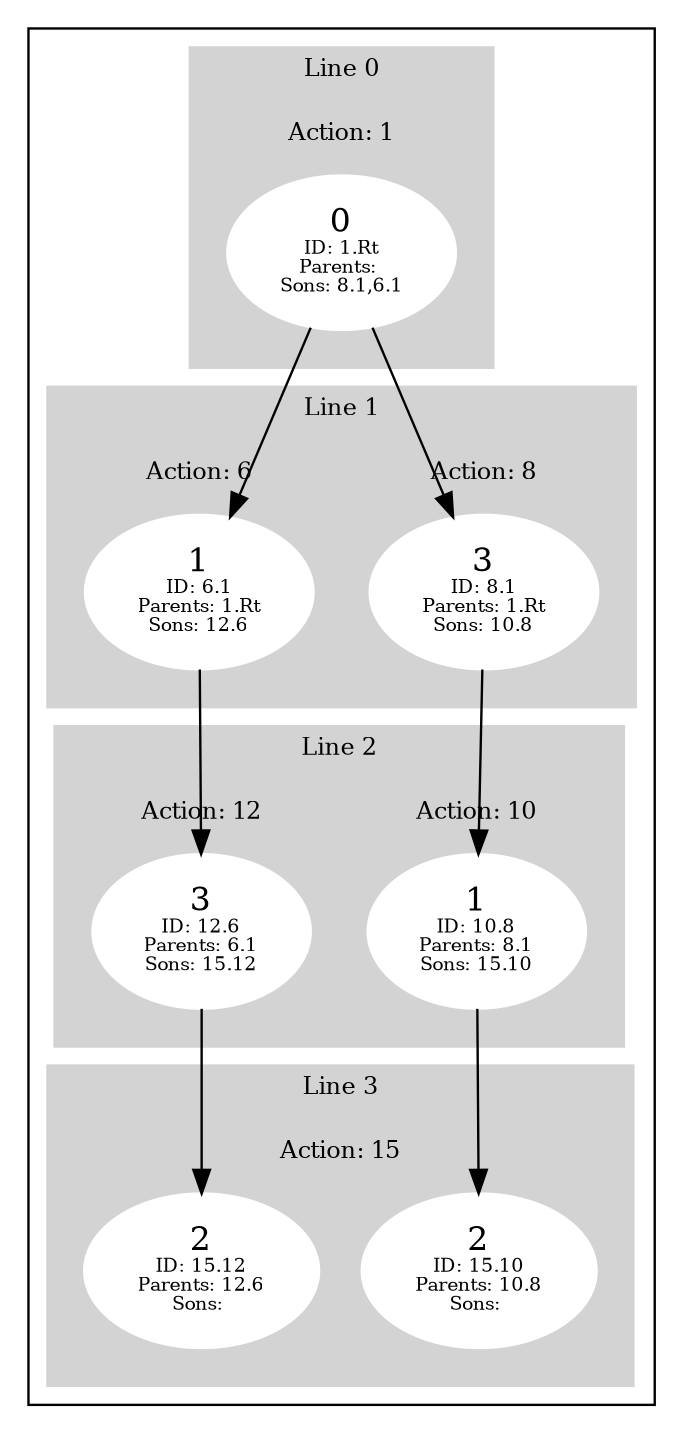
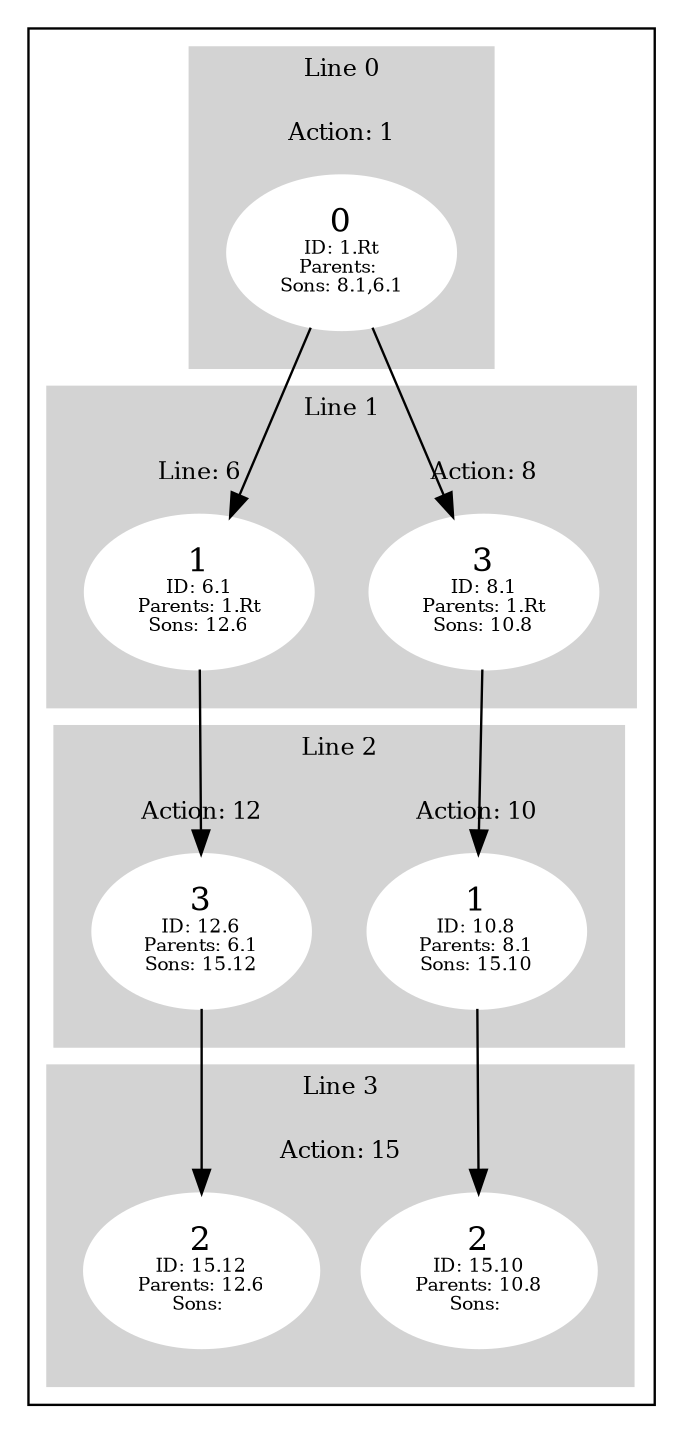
  digraph {
    node [color=white style=filled]
    n1 [label=<2<BR /><FONT POINT-SIZE="8">ID: 15.10</FONT><BR /><FONT POINT-SIZE="8">Parents: 10.8</FONT><BR /><FONT POINT-SIZE="8">Sons: </FONT>>]
    n2 [label=<2<BR /><FONT POINT-SIZE="8">ID: 15.12</FONT><BR /><FONT POINT-SIZE="8">Parents: 12.6</FONT><BR /><FONT POINT-SIZE="8">Sons: </FONT>>]
    n3 [label=<0<BR /><FONT POINT-SIZE="8">ID: 1.Rt</FONT><BR /><FONT POINT-SIZE="8">Parents: </FONT><BR /><FONT POINT-SIZE="8">Sons: 8.1,6.1</FONT>>]
    n4 [label=<3<BR /><FONT POINT-SIZE="8">ID: 12.6</FONT><BR /><FONT POINT-SIZE="8">Parents: 6.1</FONT><BR /><FONT POINT-SIZE="8">Sons: 15.12</FONT>>]
    n5 [label=<1<BR /><FONT POINT-SIZE="8">ID: 10.8</FONT><BR /><FONT POINT-SIZE="8">Parents: 8.1</FONT><BR /><FONT POINT-SIZE="8">Sons: 15.10</FONT>>]
    n6 [label=<3<BR /><FONT POINT-SIZE="8">ID: 8.1</FONT><BR /><FONT POINT-SIZE="8">Parents: 1.Rt</FONT><BR /><FONT POINT-SIZE="8">Sons: 10.8</FONT>>]
    n7 [label=<1<BR /><FONT POINT-SIZE="8">ID: 6.1</FONT><BR /><FONT POINT-SIZE="8">Parents: 1.Rt</FONT><BR /><FONT POINT-SIZE="8">Sons: 12.6</FONT>>]
    subgraph cluster_1 {
      subgraph cluster_2 {
        color=lightgrey
        fontsize=10
        label="Line 3"
        style=filled
        subgraph cluster_3 {
          color=lightgrey
          fontsize=10
          label="Action: 15"
          style=filled
          n1
          n2
        }
      }
      subgraph cluster_4 {
        color=lightgrey
        fontsize=10
        label="Line 0"
        style=filled
        subgraph cluster_5 {
          color=lightgrey
          fontsize=10
          label="Action: 1"
          style=filled
          n3
        }
      }
      subgraph cluster_6 {
        color=lightgrey
        fontsize=10
        label="Line 2"
        style=filled
        subgraph cluster_7 {
          color=lightgrey
          fontsize=10
          label="Action: 12"
          style=filled
          n4
        }
        subgraph cluster_8 {
          color=lightgrey
          fontsize=10
          label="Action: 10"
          style=filled
          n5
        }
      }
      subgraph cluster_9 {
        color=lightgrey
        fontsize=10
        label="Line 1"
        style=filled
        subgraph cluster_10 {
          color=lightgrey
          fontsize=10
          label="Action: 8"
          style=filled
          n6
        }
        subgraph cluster_11 {
          color=lightgrey
          fontsize=10
-         label="Action: 6"
+         label="Line: 6"
          style=filled
          n7
        }
      }
    }
    n3 -> n6
    n3 -> n7
    n4 -> n2
    n5 -> n1
    n6 -> n5
    n7 -> n4
  }
